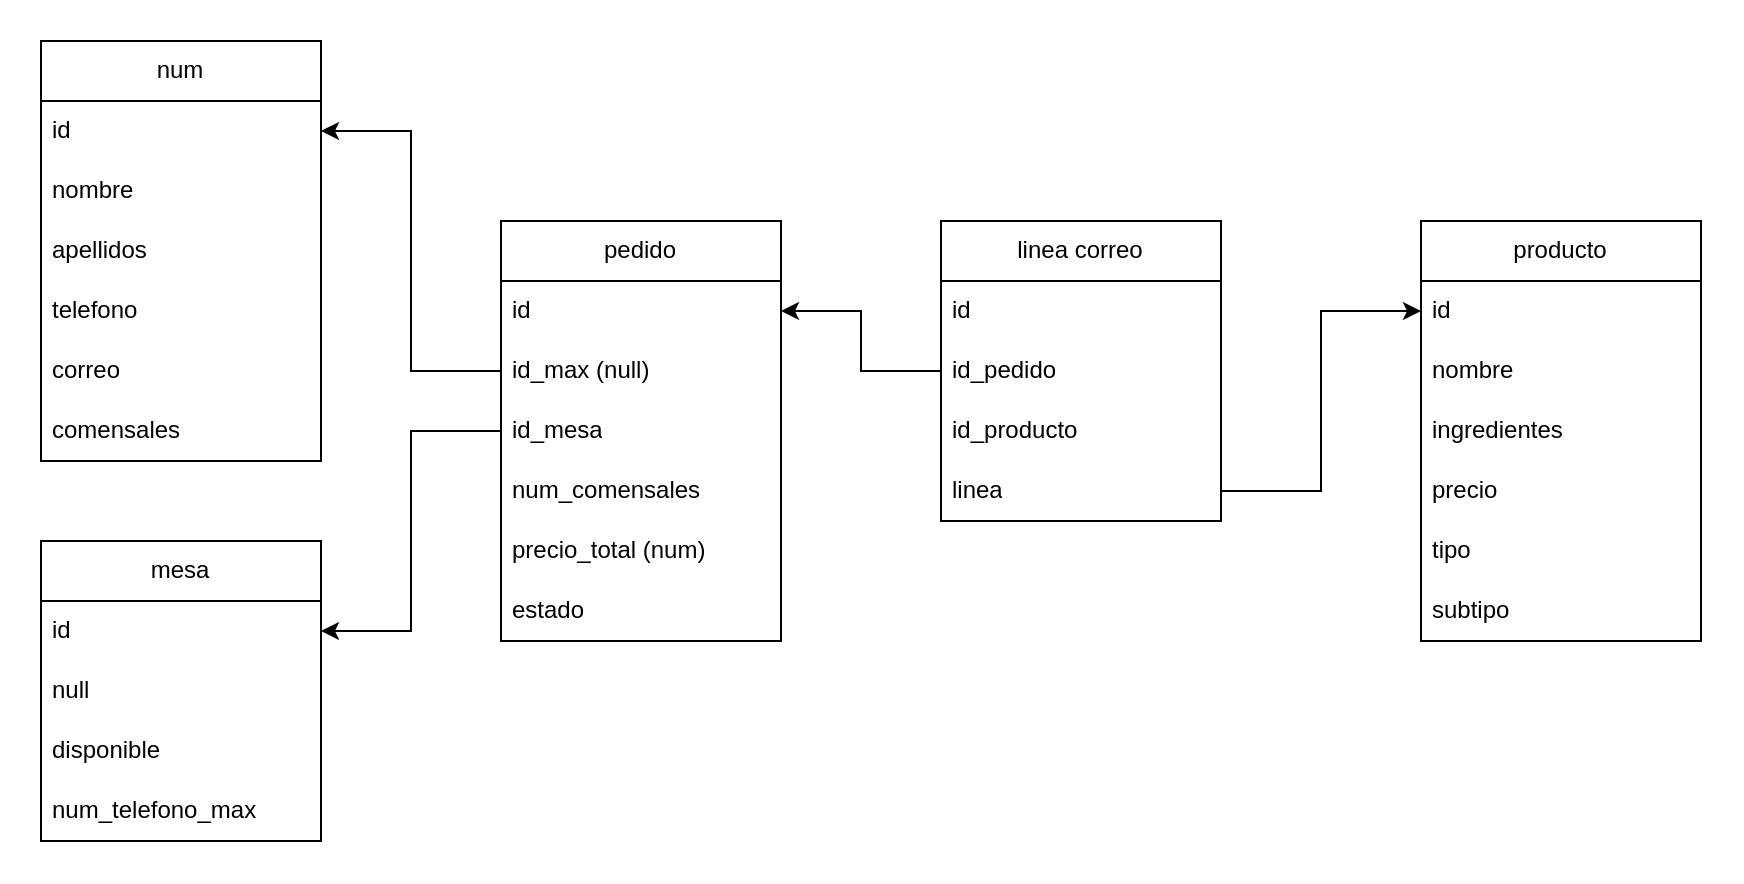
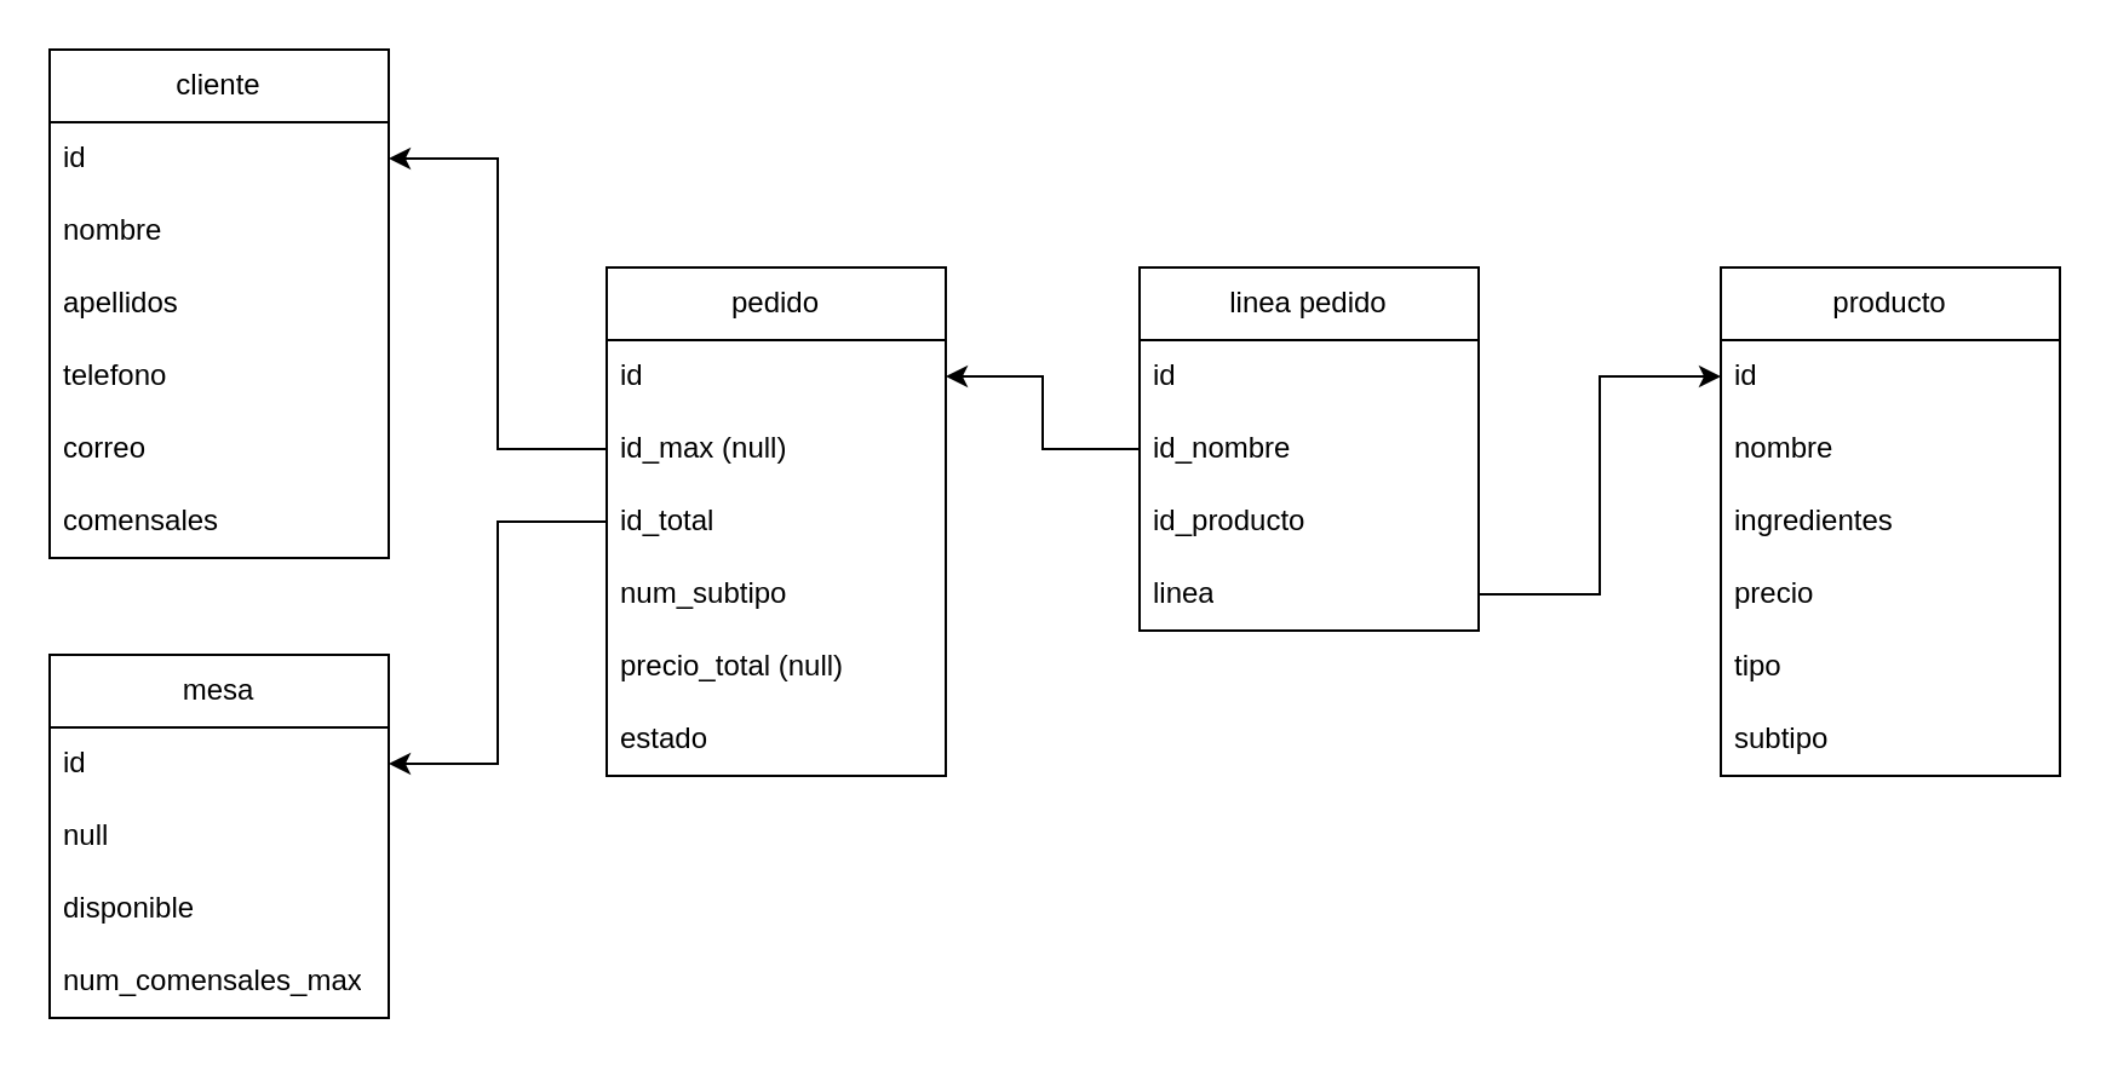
  <mxCell id="0" />
  <mxCell id="1" parent="0" />
  <mxCell id="2" value="pedido" style="swimlane;fontStyle=0;childLayout=stackLayout;horizontal=1;startSize=30;horizontalStack=0;resizeParent=1;resizeParentMax=0;resizeLast=0;collapsible=1;marginBottom=0;whiteSpace=wrap;html=1;" parent="1" vertex="1"><mxGeometry x="250" y="110" width="140" height="210" as="geometry" /></mxCell>
  <mxCell id="3" value="id" style="text;strokeColor=none;fillColor=none;align=left;verticalAlign=middle;spacingLeft=4;spacingRight=4;overflow=hidden;points=[[0,0.5],[1,0.5]];portConstraint=eastwest;rotatable=0;whiteSpace=wrap;html=1;" parent="2" vertex="1"><mxGeometry y="30" width="140" height="30" as="geometry" /></mxCell>
  <mxCell id="4" value="id_max (null)" style="text;strokeColor=none;fillColor=none;align=left;verticalAlign=middle;spacingLeft=4;spacingRight=4;overflow=hidden;points=[[0,0.5],[1,0.5]];portConstraint=eastwest;rotatable=0;whiteSpace=wrap;html=1;" parent="2" vertex="1"><mxGeometry y="60" width="140" height="30" as="geometry" /></mxCell>
- <mxCell id="5" value="id_mesa" style="text;strokeColor=none;fillColor=none;align=left;verticalAlign=middle;spacingLeft=4;spacingRight=4;overflow=hidden;points=[[0,0.5],[1,0.5]];portConstraint=eastwest;rotatable=0;whiteSpace=wrap;html=1;" parent="2" vertex="1"><mxGeometry y="90" width="140" height="30" as="geometry" /></mxCell>
- <mxCell id="6" value="num_comensales" style="text;strokeColor=none;fillColor=none;align=left;verticalAlign=middle;spacingLeft=4;spacingRight=4;overflow=hidden;points=[[0,0.5],[1,0.5]];portConstraint=eastwest;rotatable=0;whiteSpace=wrap;html=1;" vertex="1" parent="2"><mxGeometry y="120" width="140" height="30" as="geometry" /></mxCell>
- <mxCell id="7" value="precio_total (num)" style="text;strokeColor=none;fillColor=none;align=left;verticalAlign=middle;spacingLeft=4;spacingRight=4;overflow=hidden;points=[[0,0.5],[1,0.5]];portConstraint=eastwest;rotatable=0;whiteSpace=wrap;html=1;" vertex="1" parent="2"><mxGeometry y="150" width="140" height="30" as="geometry" /></mxCell>
+ <mxCell id="5" value="id_total" style="text;strokeColor=none;fillColor=none;align=left;verticalAlign=middle;spacingLeft=4;spacingRight=4;overflow=hidden;points=[[0,0.5],[1,0.5]];portConstraint=eastwest;rotatable=0;whiteSpace=wrap;html=1;" parent="2" vertex="1"><mxGeometry y="90" width="140" height="30" as="geometry" /></mxCell>
+ <mxCell id="6" value="num_subtipo" style="text;strokeColor=none;fillColor=none;align=left;verticalAlign=middle;spacingLeft=4;spacingRight=4;overflow=hidden;points=[[0,0.5],[1,0.5]];portConstraint=eastwest;rotatable=0;whiteSpace=wrap;html=1;" vertex="1" parent="2"><mxGeometry y="120" width="140" height="30" as="geometry" /></mxCell>
+ <mxCell id="7" value="precio_total (null)" style="text;strokeColor=none;fillColor=none;align=left;verticalAlign=middle;spacingLeft=4;spacingRight=4;overflow=hidden;points=[[0,0.5],[1,0.5]];portConstraint=eastwest;rotatable=0;whiteSpace=wrap;html=1;" vertex="1" parent="2"><mxGeometry y="150" width="140" height="30" as="geometry" /></mxCell>
  <mxCell id="8" value="estado" style="text;strokeColor=none;fillColor=none;align=left;verticalAlign=middle;spacingLeft=4;spacingRight=4;overflow=hidden;points=[[0,0.5],[1,0.5]];portConstraint=eastwest;rotatable=0;whiteSpace=wrap;html=1;" vertex="1" parent="2"><mxGeometry y="180" width="140" height="30" as="geometry" /></mxCell>
- <mxCell id="9" value="linea correo" style="swimlane;fontStyle=0;childLayout=stackLayout;horizontal=1;startSize=30;horizontalStack=0;resizeParent=1;resizeParentMax=0;resizeLast=0;collapsible=1;marginBottom=0;whiteSpace=wrap;html=1;" parent="1" vertex="1"><mxGeometry x="470" y="110" width="140" height="150" as="geometry"><mxRectangle x="920" y="130" width="110" height="30" as="alternateBounds" /></mxGeometry></mxCell>
+ <mxCell id="9" value="linea pedido" style="swimlane;fontStyle=0;childLayout=stackLayout;horizontal=1;startSize=30;horizontalStack=0;resizeParent=1;resizeParentMax=0;resizeLast=0;collapsible=1;marginBottom=0;whiteSpace=wrap;html=1;" parent="1" vertex="1"><mxGeometry x="470" y="110" width="140" height="150" as="geometry"><mxRectangle x="920" y="130" width="110" height="30" as="alternateBounds" /></mxGeometry></mxCell>
  <mxCell id="10" value="id" style="text;strokeColor=none;fillColor=none;align=left;verticalAlign=middle;spacingLeft=4;spacingRight=4;overflow=hidden;points=[[0,0.5],[1,0.5]];portConstraint=eastwest;rotatable=0;whiteSpace=wrap;html=1;" parent="9" vertex="1"><mxGeometry y="30" width="140" height="30" as="geometry" /></mxCell>
- <mxCell id="11" value="id_pedido" style="text;strokeColor=none;fillColor=none;align=left;verticalAlign=middle;spacingLeft=4;spacingRight=4;overflow=hidden;points=[[0,0.5],[1,0.5]];portConstraint=eastwest;rotatable=0;whiteSpace=wrap;html=1;" parent="9" vertex="1"><mxGeometry y="60" width="140" height="30" as="geometry" /></mxCell>
+ <mxCell id="11" value="id_nombre" style="text;strokeColor=none;fillColor=none;align=left;verticalAlign=middle;spacingLeft=4;spacingRight=4;overflow=hidden;points=[[0,0.5],[1,0.5]];portConstraint=eastwest;rotatable=0;whiteSpace=wrap;html=1;" parent="9" vertex="1"><mxGeometry y="60" width="140" height="30" as="geometry" /></mxCell>
  <mxCell id="12" value="id_producto" style="text;strokeColor=none;fillColor=none;align=left;verticalAlign=middle;spacingLeft=4;spacingRight=4;overflow=hidden;points=[[0,0.5],[1,0.5]];portConstraint=eastwest;rotatable=0;whiteSpace=wrap;html=1;" parent="9" vertex="1"><mxGeometry y="90" width="140" height="30" as="geometry" /></mxCell>
  <mxCell id="13" value="linea" style="text;strokeColor=none;fillColor=none;align=left;verticalAlign=middle;spacingLeft=4;spacingRight=4;overflow=hidden;points=[[0,0.5],[1,0.5]];portConstraint=eastwest;rotatable=0;whiteSpace=wrap;html=1;" parent="9" vertex="1"><mxGeometry y="120" width="140" height="30" as="geometry" /></mxCell>
  <mxCell id="14" style="edgeStyle=orthogonalEdgeStyle;rounded=0;orthogonalLoop=1;jettySize=auto;html=1;exitX=0;exitY=0.5;exitDx=0;exitDy=0;" parent="1" source="11" target="3" edge="1"><mxGeometry relative="1" as="geometry" /></mxCell>
  <mxCell id="15" value="producto" style="swimlane;fontStyle=0;childLayout=stackLayout;horizontal=1;startSize=30;horizontalStack=0;resizeParent=1;resizeParentMax=0;resizeLast=0;collapsible=1;marginBottom=0;whiteSpace=wrap;html=1;" parent="1" vertex="1"><mxGeometry x="710" y="110" width="140" height="210" as="geometry"><mxRectangle x="920" y="130" width="110" height="30" as="alternateBounds" /></mxGeometry></mxCell>
  <mxCell id="16" value="id" style="text;strokeColor=none;fillColor=none;align=left;verticalAlign=middle;spacingLeft=4;spacingRight=4;overflow=hidden;points=[[0,0.5],[1,0.5]];portConstraint=eastwest;rotatable=0;whiteSpace=wrap;html=1;" parent="15" vertex="1"><mxGeometry y="30" width="140" height="30" as="geometry" /></mxCell>
  <mxCell id="17" value="nombre" style="text;strokeColor=none;fillColor=none;align=left;verticalAlign=middle;spacingLeft=4;spacingRight=4;overflow=hidden;points=[[0,0.5],[1,0.5]];portConstraint=eastwest;rotatable=0;whiteSpace=wrap;html=1;" parent="15" vertex="1"><mxGeometry y="60" width="140" height="30" as="geometry" /></mxCell>
  <mxCell id="18" value="ingredientes" style="text;strokeColor=none;fillColor=none;align=left;verticalAlign=middle;spacingLeft=4;spacingRight=4;overflow=hidden;points=[[0,0.5],[1,0.5]];portConstraint=eastwest;rotatable=0;whiteSpace=wrap;html=1;" parent="15" vertex="1"><mxGeometry y="90" width="140" height="30" as="geometry" /></mxCell>
  <mxCell id="19" value="precio" style="text;strokeColor=none;fillColor=none;align=left;verticalAlign=middle;spacingLeft=4;spacingRight=4;overflow=hidden;points=[[0,0.5],[1,0.5]];portConstraint=eastwest;rotatable=0;whiteSpace=wrap;html=1;" vertex="1" parent="15"><mxGeometry y="120" width="140" height="30" as="geometry" /></mxCell>
  <mxCell id="20" value="tipo" style="text;strokeColor=none;fillColor=none;align=left;verticalAlign=middle;spacingLeft=4;spacingRight=4;overflow=hidden;points=[[0,0.5],[1,0.5]];portConstraint=eastwest;rotatable=0;whiteSpace=wrap;html=1;" vertex="1" parent="15"><mxGeometry y="150" width="140" height="30" as="geometry" /></mxCell>
  <mxCell id="21" value="subtipo" style="text;strokeColor=none;fillColor=none;align=left;verticalAlign=middle;spacingLeft=4;spacingRight=4;overflow=hidden;points=[[0,0.5],[1,0.5]];portConstraint=eastwest;rotatable=0;whiteSpace=wrap;html=1;" vertex="1" parent="15"><mxGeometry y="180" width="140" height="30" as="geometry" /></mxCell>
  <mxCell id="22" style="edgeStyle=orthogonalEdgeStyle;rounded=0;orthogonalLoop=1;jettySize=auto;html=1;entryX=0;entryY=0.5;entryDx=0;entryDy=0;" parent="1" source="13" target="16" edge="1"><mxGeometry relative="1" as="geometry" /></mxCell>
  <mxCell id="23" value="mesa" style="swimlane;fontStyle=0;childLayout=stackLayout;horizontal=1;startSize=30;horizontalStack=0;resizeParent=1;resizeParentMax=0;resizeLast=0;collapsible=1;marginBottom=0;whiteSpace=wrap;html=1;" parent="1" vertex="1"><mxGeometry x="20" y="270" width="140" height="150" as="geometry" /></mxCell>
  <mxCell id="24" value="id" style="text;strokeColor=none;fillColor=none;align=left;verticalAlign=middle;spacingLeft=4;spacingRight=4;overflow=hidden;points=[[0,0.5],[1,0.5]];portConstraint=eastwest;rotatable=0;whiteSpace=wrap;html=1;" parent="23" vertex="1"><mxGeometry y="30" width="140" height="30" as="geometry" /></mxCell>
  <mxCell id="25" value="null" style="text;strokeColor=none;fillColor=none;align=left;verticalAlign=middle;spacingLeft=4;spacingRight=4;overflow=hidden;points=[[0,0.5],[1,0.5]];portConstraint=eastwest;rotatable=0;whiteSpace=wrap;html=1;" parent="23" vertex="1"><mxGeometry y="60" width="140" height="30" as="geometry" /></mxCell>
  <mxCell id="26" value="disponible" style="text;strokeColor=none;fillColor=none;align=left;verticalAlign=middle;spacingLeft=4;spacingRight=4;overflow=hidden;points=[[0,0.5],[1,0.5]];portConstraint=eastwest;rotatable=0;whiteSpace=wrap;html=1;" parent="23" vertex="1"><mxGeometry y="90" width="140" height="30" as="geometry" /></mxCell>
- <mxCell id="27" value="num_telefono_max" style="text;strokeColor=none;fillColor=none;align=left;verticalAlign=middle;spacingLeft=4;spacingRight=4;overflow=hidden;points=[[0,0.5],[1,0.5]];portConstraint=eastwest;rotatable=0;whiteSpace=wrap;html=1;" vertex="1" parent="23"><mxGeometry y="120" width="140" height="30" as="geometry" /></mxCell>
+ <mxCell id="27" value="num_comensales_max" style="text;strokeColor=none;fillColor=none;align=left;verticalAlign=middle;spacingLeft=4;spacingRight=4;overflow=hidden;points=[[0,0.5],[1,0.5]];portConstraint=eastwest;rotatable=0;whiteSpace=wrap;html=1;" vertex="1" parent="23"><mxGeometry y="120" width="140" height="30" as="geometry" /></mxCell>
  <mxCell id="28" style="edgeStyle=orthogonalEdgeStyle;rounded=0;orthogonalLoop=1;jettySize=auto;html=1;entryX=1;entryY=0.5;entryDx=0;entryDy=0;" parent="1" source="5" target="24" edge="1"><mxGeometry relative="1" as="geometry" /></mxCell>
- <mxCell id="29" value="num" style="swimlane;fontStyle=0;childLayout=stackLayout;horizontal=1;startSize=30;horizontalStack=0;resizeParent=1;resizeParentMax=0;resizeLast=0;collapsible=1;marginBottom=0;whiteSpace=wrap;html=1;" vertex="1" parent="1"><mxGeometry x="20" y="20" width="140" height="210" as="geometry" /></mxCell>
+ <mxCell id="29" value="cliente" style="swimlane;fontStyle=0;childLayout=stackLayout;horizontal=1;startSize=30;horizontalStack=0;resizeParent=1;resizeParentMax=0;resizeLast=0;collapsible=1;marginBottom=0;whiteSpace=wrap;html=1;" vertex="1" parent="1"><mxGeometry x="20" y="20" width="140" height="210" as="geometry" /></mxCell>
  <mxCell id="30" value="id" style="text;strokeColor=none;fillColor=none;align=left;verticalAlign=middle;spacingLeft=4;spacingRight=4;overflow=hidden;points=[[0,0.5],[1,0.5]];portConstraint=eastwest;rotatable=0;whiteSpace=wrap;html=1;" vertex="1" parent="29"><mxGeometry y="30" width="140" height="30" as="geometry" /></mxCell>
  <mxCell id="31" value="nombre" style="text;strokeColor=none;fillColor=none;align=left;verticalAlign=middle;spacingLeft=4;spacingRight=4;overflow=hidden;points=[[0,0.5],[1,0.5]];portConstraint=eastwest;rotatable=0;whiteSpace=wrap;html=1;" vertex="1" parent="29"><mxGeometry y="60" width="140" height="30" as="geometry" /></mxCell>
  <mxCell id="32" value="apellidos" style="text;strokeColor=none;fillColor=none;align=left;verticalAlign=middle;spacingLeft=4;spacingRight=4;overflow=hidden;points=[[0,0.5],[1,0.5]];portConstraint=eastwest;rotatable=0;whiteSpace=wrap;html=1;" vertex="1" parent="29"><mxGeometry y="90" width="140" height="30" as="geometry" /></mxCell>
  <mxCell id="33" value="telefono" style="text;strokeColor=none;fillColor=none;align=left;verticalAlign=middle;spacingLeft=4;spacingRight=4;overflow=hidden;points=[[0,0.5],[1,0.5]];portConstraint=eastwest;rotatable=0;whiteSpace=wrap;html=1;" vertex="1" parent="29"><mxGeometry y="120" width="140" height="30" as="geometry" /></mxCell>
  <mxCell id="34" value="correo" style="text;strokeColor=none;fillColor=none;align=left;verticalAlign=middle;spacingLeft=4;spacingRight=4;overflow=hidden;points=[[0,0.5],[1,0.5]];portConstraint=eastwest;rotatable=0;whiteSpace=wrap;html=1;" vertex="1" parent="29"><mxGeometry y="150" width="140" height="30" as="geometry" /></mxCell>
  <mxCell id="35" value="comensales" style="text;strokeColor=none;fillColor=none;align=left;verticalAlign=middle;spacingLeft=4;spacingRight=4;overflow=hidden;points=[[0,0.5],[1,0.5]];portConstraint=eastwest;rotatable=0;whiteSpace=wrap;html=1;" vertex="1" parent="29"><mxGeometry y="180" width="140" height="30" as="geometry" /></mxCell>
  <mxCell id="36" style="edgeStyle=orthogonalEdgeStyle;rounded=0;orthogonalLoop=1;jettySize=auto;html=1;entryX=1;entryY=0.5;entryDx=0;entryDy=0;" edge="1" parent="1" source="4" target="30"><mxGeometry relative="1" as="geometry" /></mxCell>
